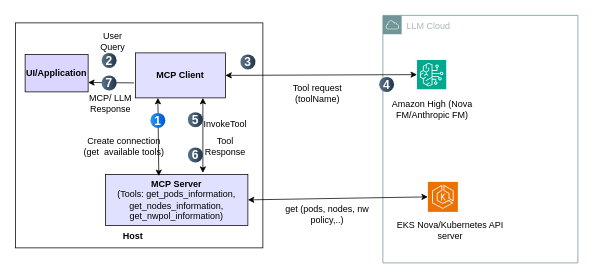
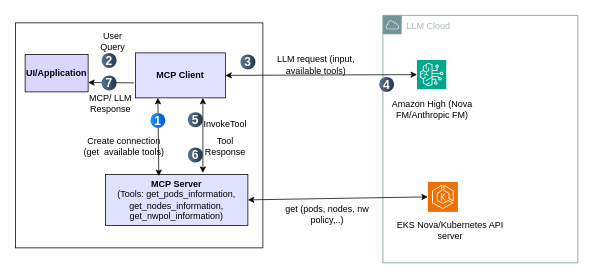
  <mxCell id="0" />
  <mxCell id="1" parent="0" />
  <mxCell id="2" value="" style="sketch=0;points=[[0,0,0],[0.25,0,0],[0.5,0,0],[0.75,0,0],[1,0,0],[0,1,0],[0.25,1,0],[0.5,1,0],[0.75,1,0],[1,1,0],[0,0.25,0],[0,0.5,0],[0,0.75,0],[1,0.25,0],[1,0.5,0],[1,0.75,0]];outlineConnect=0;fontColor=#232F3E;fillColor=#ED7100;strokeColor=#ffffff;dashed=0;verticalLabelPosition=bottom;verticalAlign=top;align=center;html=1;fontSize=12;fontStyle=0;aspect=fixed;shape=mxgraph.aws4.resourceIcon;resIcon=mxgraph.aws4.eks;" vertex="1" parent="1"><mxGeometry x="570" y="242" width="40" height="40" as="geometry" /></mxCell>
  <mxCell id="3" value="&lt;b&gt;UI/Application&lt;/b&gt;" style="rounded=0;whiteSpace=wrap;html=1;fillColor=light-dark(#dbd6ff, #ededed);" vertex="1" parent="1"><mxGeometry x="33" y="72" width="84" height="50" as="geometry" /></mxCell>
  <mxCell id="4" value="&lt;b&gt;MCP Client&lt;/b&gt;" style="rounded=0;whiteSpace=wrap;html=1;fillColor=light-dark(#e2e0ff, #ededed);" vertex="1" parent="1"><mxGeometry x="180" y="70" width="120" height="60" as="geometry" /></mxCell>
  <mxCell id="5" value="&lt;b&gt;MCP Server&lt;/b&gt;&lt;div&gt;(Tools: get_pods_information,&lt;/div&gt;&lt;div&gt;get_nodes_information,&lt;/div&gt;&lt;div&gt;get_nwpol_information)&lt;/div&gt;" style="rounded=0;whiteSpace=wrap;html=1;fillColor=light-dark(#e0e1ff, #ededed);" vertex="1" parent="1"><mxGeometry x="140" y="232" width="190" height="68" as="geometry" /></mxCell>
  <mxCell id="6" value="" style="rounded=0;whiteSpace=wrap;html=1;fillColor=none;pointerEvents=0;" vertex="1" parent="1"><mxGeometry x="20" y="30" width="330" height="300" as="geometry" /></mxCell>
- <mxCell id="7" value="Host" style="text;html=1;align=center;verticalAlign=middle;whiteSpace=wrap;rounded=0;fontStyle=1" vertex="1" parent="1"><mxGeometry x="147" y="300" width="60" height="30" as="geometry" /></mxCell>
  <mxCell id="8" value="" style="endArrow=classic;html=1;rounded=0;entryX=1;entryY=0.75;entryDx=0;entryDy=0;" edge="1" parent="1" target="3"><mxGeometry width="50" height="50" relative="1" as="geometry"><mxPoint x="178" y="110" as="sourcePoint" /><mxPoint x="90" y="169.5" as="targetPoint" /></mxGeometry></mxCell>
  <mxCell id="9" value="User Query" style="text;html=1;align=center;verticalAlign=middle;whiteSpace=wrap;rounded=0;" vertex="1" parent="1"><mxGeometry x="120" y="40" width="60" height="30" as="geometry" /></mxCell>
  <mxCell id="10" value="MCP/ LLM Response" style="text;html=1;align=center;verticalAlign=middle;whiteSpace=wrap;rounded=0;" vertex="1" parent="1"><mxGeometry x="117" y="122" width="60" height="30" as="geometry" /></mxCell>
  <mxCell id="11" value="" style="endArrow=classic;startArrow=classic;html=1;rounded=0;entryX=0.25;entryY=1;entryDx=0;entryDy=0;exitX=0.375;exitY=0.033;exitDx=0;exitDy=0;exitPerimeter=0;" edge="1" parent="1" source="5" target="4"><mxGeometry width="50" height="50" relative="1" as="geometry"><mxPoint x="210" y="233" as="sourcePoint" /><mxPoint x="140" y="200" as="targetPoint" /></mxGeometry></mxCell>
  <mxCell id="12" value="Create connection (get&amp;nbsp; available tools)" style="text;html=1;align=center;verticalAlign=middle;whiteSpace=wrap;rounded=0;" vertex="1" parent="1"><mxGeometry x="110" y="180" width="110" height="30" as="geometry" /></mxCell>
  <mxCell id="13" value="" style="endArrow=classic;startArrow=classic;html=1;rounded=0;entryX=0.75;entryY=1;entryDx=0;entryDy=0;" edge="1" parent="1" target="4"><mxGeometry width="50" height="50" relative="1" as="geometry"><mxPoint x="270" y="230" as="sourcePoint" /><mxPoint x="300" y="160" as="targetPoint" /></mxGeometry></mxCell>
  <mxCell id="14" value="InvokeTool" style="text;html=1;align=center;verticalAlign=middle;whiteSpace=wrap;rounded=0;" vertex="1" parent="1"><mxGeometry x="270" y="150" width="60" height="30" as="geometry" /></mxCell>
  <mxCell id="15" value="Tool Response" style="text;html=1;align=center;verticalAlign=middle;whiteSpace=wrap;rounded=0;" vertex="1" parent="1"><mxGeometry x="270" y="180" width="60" height="30" as="geometry" /></mxCell>
  <mxCell id="16" value="LLM Cloud" style="sketch=0;outlineConnect=0;gradientColor=none;html=1;whiteSpace=wrap;fontSize=12;fontStyle=0;shape=mxgraph.aws4.group;grIcon=mxgraph.aws4.group_aws_cloud;strokeColor=light-dark(#729597, #4a5556);fillColor=none;verticalAlign=top;align=left;spacingLeft=30;fontColor=#AAB7B8;dashed=0;pointerEvents=0;" vertex="1" parent="1"><mxGeometry x="510" y="20" width="260" height="330" as="geometry" /></mxCell>
  <mxCell id="17" value="" style="sketch=0;points=[[0,0,0],[0.25,0,0],[0.5,0,0],[0.75,0,0],[1,0,0],[0,1,0],[0.25,1,0],[0.5,1,0],[0.75,1,0],[1,1,0],[0,0.25,0],[0,0.5,0],[0,0.75,0],[1,0.25,0],[1,0.5,0],[1,0.75,0]];outlineConnect=0;fontColor=#232F3E;fillColor=#01A88D;strokeColor=#ffffff;dashed=0;verticalLabelPosition=bottom;verticalAlign=top;align=center;html=1;fontSize=12;fontStyle=0;aspect=fixed;shape=mxgraph.aws4.resourceIcon;resIcon=mxgraph.aws4.bedrock;" vertex="1" parent="1"><mxGeometry x="555.5" y="79.5" width="39" height="39" as="geometry" /></mxCell>
  <mxCell id="18" value="Amazon High (Nova FM/Anthropic FM)" style="text;html=1;align=center;verticalAlign=middle;whiteSpace=wrap;rounded=0;" vertex="1" parent="1"><mxGeometry x="516" y="130" width="120" height="30" as="geometry" /></mxCell>
  <mxCell id="19" value="" style="endArrow=classic;startArrow=classic;html=1;rounded=0;exitX=1;exitY=0.5;exitDx=0;exitDy=0;entryX=0;entryY=0.5;entryDx=0;entryDy=0;entryPerimeter=0;" edge="1" parent="1" source="4" target="17"><mxGeometry width="50" height="50" relative="1" as="geometry"><mxPoint x="320" y="-40" as="sourcePoint" /><mxPoint x="380" y="-20" as="targetPoint" /></mxGeometry></mxCell>
  <mxCell id="20" value="" style="endArrow=classic;startArrow=classic;html=1;rounded=0;exitX=1;exitY=0.5;exitDx=0;exitDy=0;entryX=0;entryY=0.5;entryDx=0;entryDy=0;entryPerimeter=0;" edge="1" parent="1" source="5" target="2"><mxGeometry width="50" height="50" relative="1" as="geometry"><mxPoint x="310" y="400" as="sourcePoint" /><mxPoint x="360" y="350" as="targetPoint" /></mxGeometry></mxCell>
  <mxCell id="21" value="EKS Nova/Kubernetes API server" style="text;html=1;align=center;verticalAlign=middle;whiteSpace=wrap;rounded=0;" vertex="1" parent="1"><mxGeometry x="525" y="292" width="150" height="30" as="geometry" /></mxCell>
  <mxCell id="22" value="1" style="ellipse;whiteSpace=wrap;html=1;aspect=fixed;rotation=0;gradientColor=#0057D2;strokeColor=none;gradientDirection=east;fillColor=#2395FF;rounded=0;pointerEvents=0;fontFamily=Helvetica;fontSize=16;fontColor=#FFFFFF;spacingTop=4;spacingBottom=4;spacingLeft=4;spacingRight=4;points=[];fontStyle=1" vertex="1" parent="1"><mxGeometry x="200" y="150" width="20" height="20" as="geometry" /></mxCell>
  <mxCell id="23" value="7" style="ellipse;whiteSpace=wrap;html=1;aspect=fixed;rotation=0;gradientColor=#223548;strokeColor=none;gradientDirection=east;fillColor=#5b738b;rounded=0;pointerEvents=0;fontFamily=Helvetica;fontSize=16;fontColor=#FFFFFF;spacingTop=4;spacingBottom=4;spacingLeft=4;spacingRight=4;points=[];fontStyle=1" vertex="1" parent="1"><mxGeometry x="135" y="100" width="20" height="20" as="geometry" /></mxCell>
  <mxCell id="24" value="5" style="ellipse;whiteSpace=wrap;html=1;aspect=fixed;rotation=0;gradientColor=#223548;strokeColor=none;gradientDirection=east;fillColor=#5b738b;rounded=0;pointerEvents=0;fontFamily=Helvetica;fontSize=16;fontColor=#FFFFFF;spacingTop=4;spacingBottom=4;spacingLeft=4;spacingRight=4;points=[];fontStyle=1" vertex="1" parent="1"><mxGeometry x="250" y="149" width="20" height="20" as="geometry" /></mxCell>
  <mxCell id="25" value="3" style="ellipse;whiteSpace=wrap;html=1;aspect=fixed;rotation=0;gradientColor=#223548;strokeColor=none;gradientDirection=east;fillColor=#5b738b;rounded=0;pointerEvents=0;fontFamily=Helvetica;fontSize=16;fontColor=#FFFFFF;spacingTop=4;spacingBottom=4;spacingLeft=4;spacingRight=4;points=[];fontStyle=1" vertex="1" parent="1"><mxGeometry x="320" y="72" width="20" height="20" as="geometry" /></mxCell>
  <mxCell id="26" value="2" style="ellipse;whiteSpace=wrap;html=1;aspect=fixed;rotation=0;gradientColor=#223548;strokeColor=none;gradientDirection=east;fillColor=#5b738b;rounded=0;pointerEvents=0;fontFamily=Helvetica;fontSize=16;fontColor=#FFFFFF;spacingTop=4;spacingBottom=4;spacingLeft=4;spacingRight=4;points=[];fontStyle=1" vertex="1" parent="1"><mxGeometry x="135" y="70" width="20" height="20" as="geometry" /></mxCell>
- <mxCell id="28" value="Tool request (toolName)" style="text;html=1;align=center;verticalAlign=middle;whiteSpace=wrap;rounded=0;" vertex="1" parent="1"><mxGeometry x="371" y="109" width="104" height="30" as="geometry" /></mxCell>
+ <mxCell id="27" value="LLM request (input, available tools)" style="text;html=1;align=center;verticalAlign=middle;whiteSpace=wrap;rounded=0;" vertex="1" parent="1"><mxGeometry x="364" y="71" width="114" height="30" as="geometry" /></mxCell>
  <mxCell id="29" value="4" style="ellipse;whiteSpace=wrap;html=1;aspect=fixed;rotation=0;gradientColor=#223548;strokeColor=none;gradientDirection=east;fillColor=#5b738b;rounded=0;pointerEvents=0;fontFamily=Helvetica;fontSize=16;fontColor=#FFFFFF;spacingTop=4;spacingBottom=4;spacingLeft=4;spacingRight=4;points=[];fontStyle=1" vertex="1" parent="1"><mxGeometry x="505" y="102" width="20" height="20" as="geometry" /></mxCell>
  <mxCell id="30" value="6" style="ellipse;whiteSpace=wrap;html=1;aspect=fixed;rotation=0;gradientColor=#223548;strokeColor=none;gradientDirection=east;fillColor=#5b738b;rounded=0;pointerEvents=0;fontFamily=Helvetica;fontSize=16;fontColor=#FFFFFF;spacingTop=4;spacingBottom=4;spacingLeft=4;spacingRight=4;points=[];fontStyle=1" vertex="1" parent="1"><mxGeometry x="250" y="196" width="20" height="20" as="geometry" /></mxCell>
  <mxCell id="31" value="get (pods, nodes, nw policy,..)" style="text;html=1;align=center;verticalAlign=middle;whiteSpace=wrap;rounded=0;" vertex="1" parent="1"><mxGeometry x="356" y="270" width="160" height="30" as="geometry" /></mxCell>
